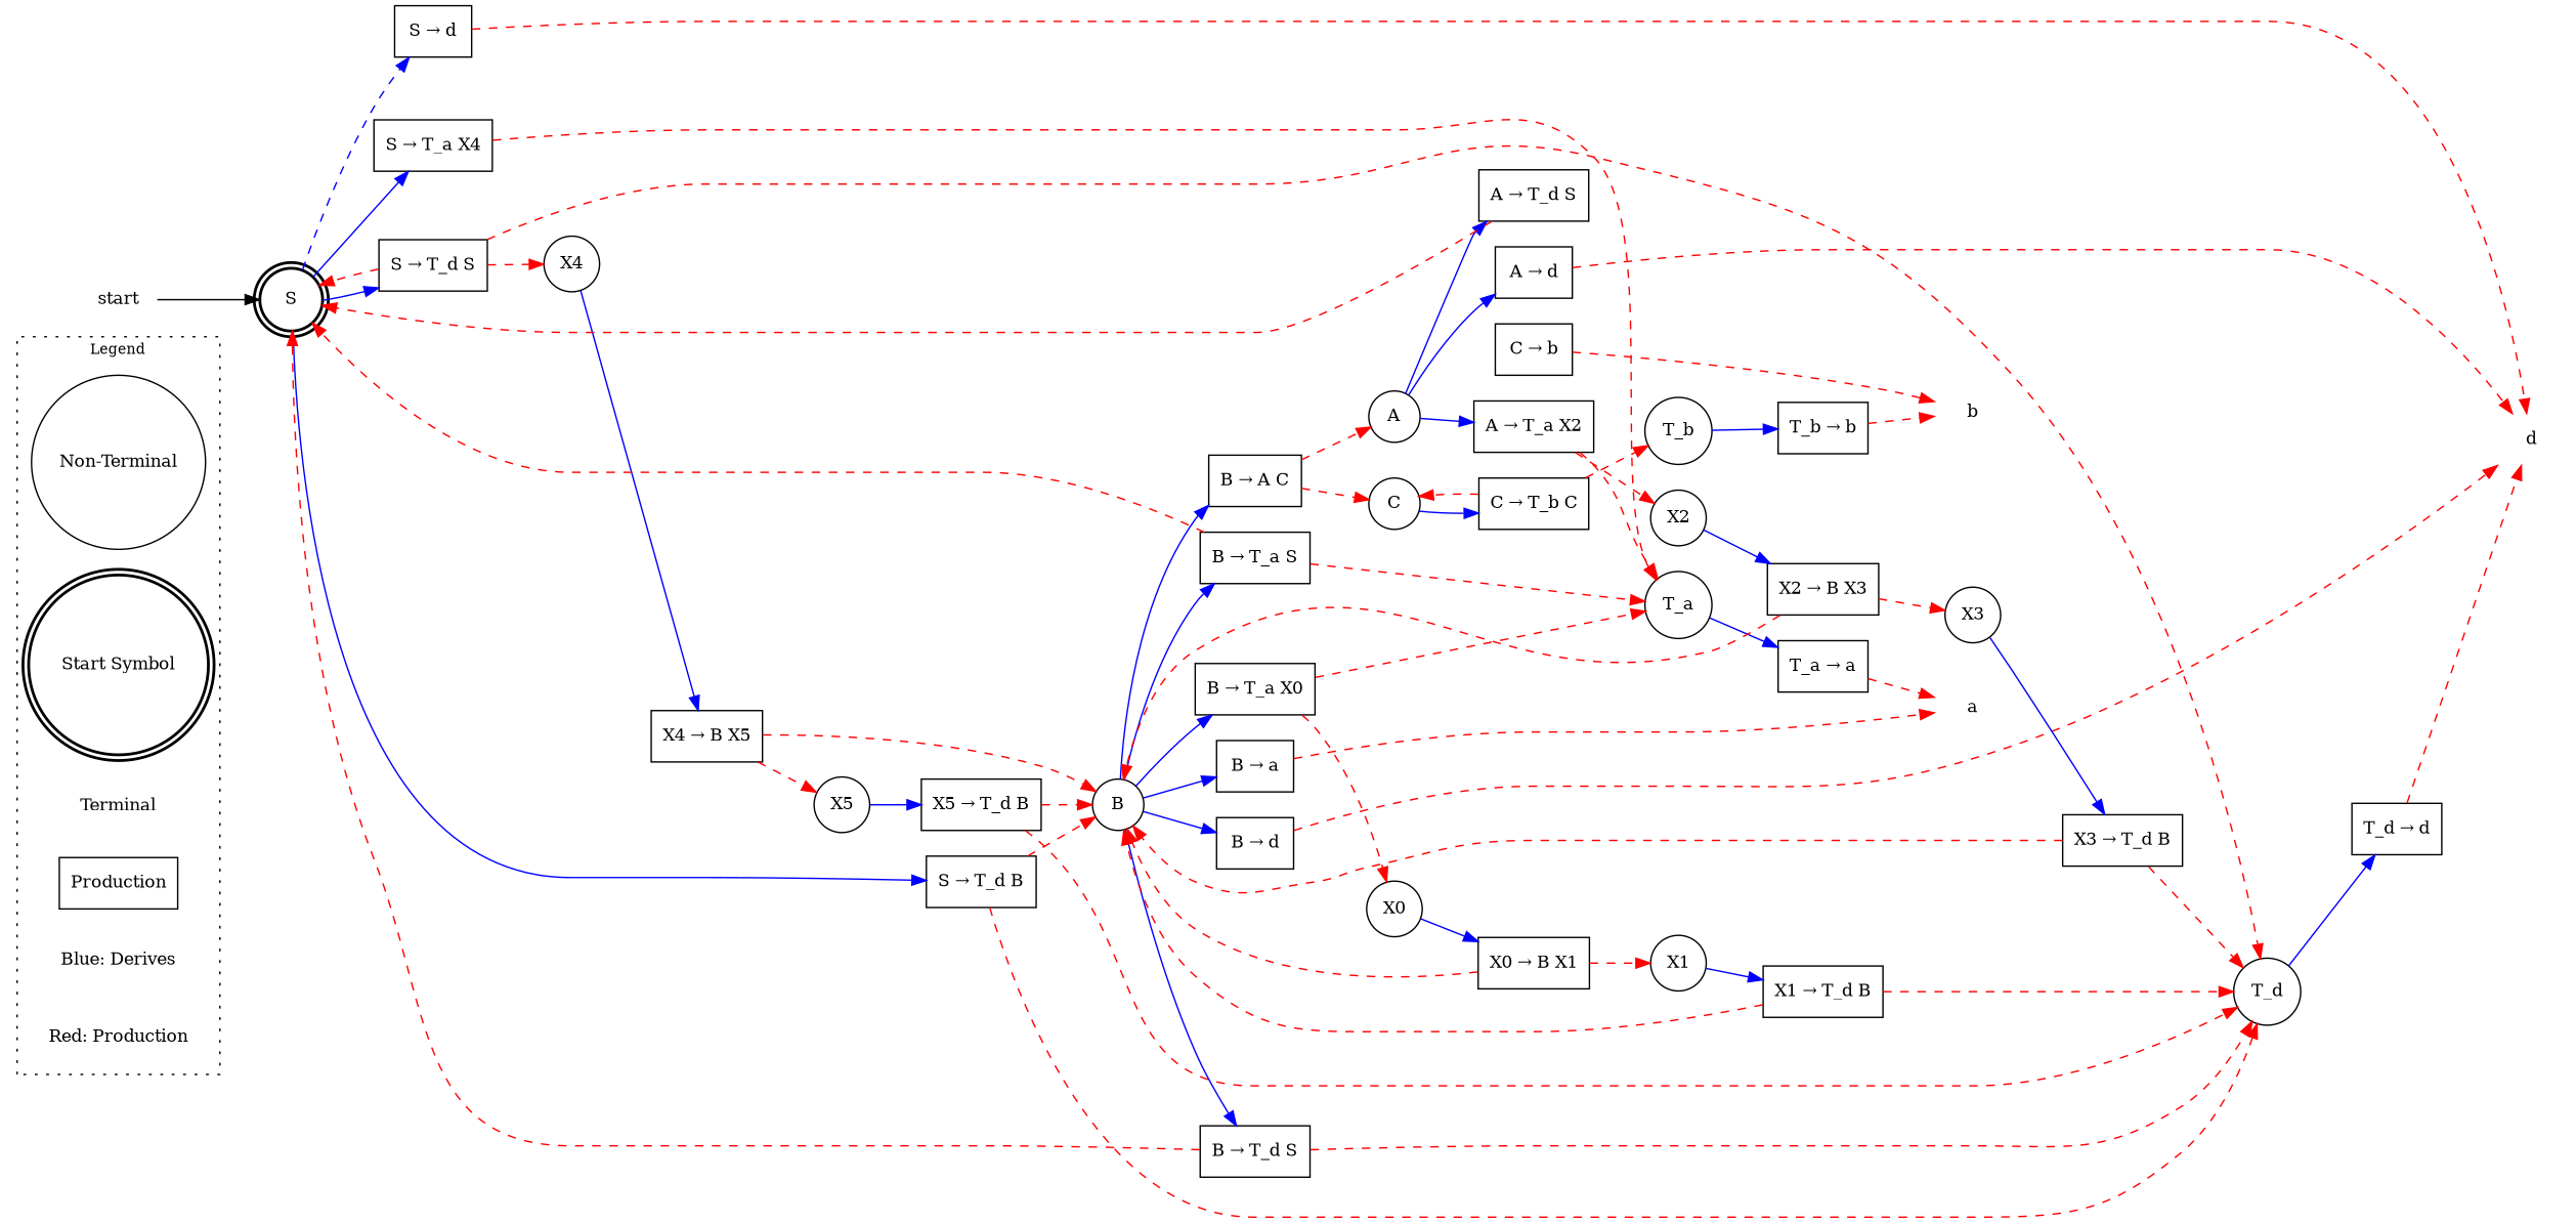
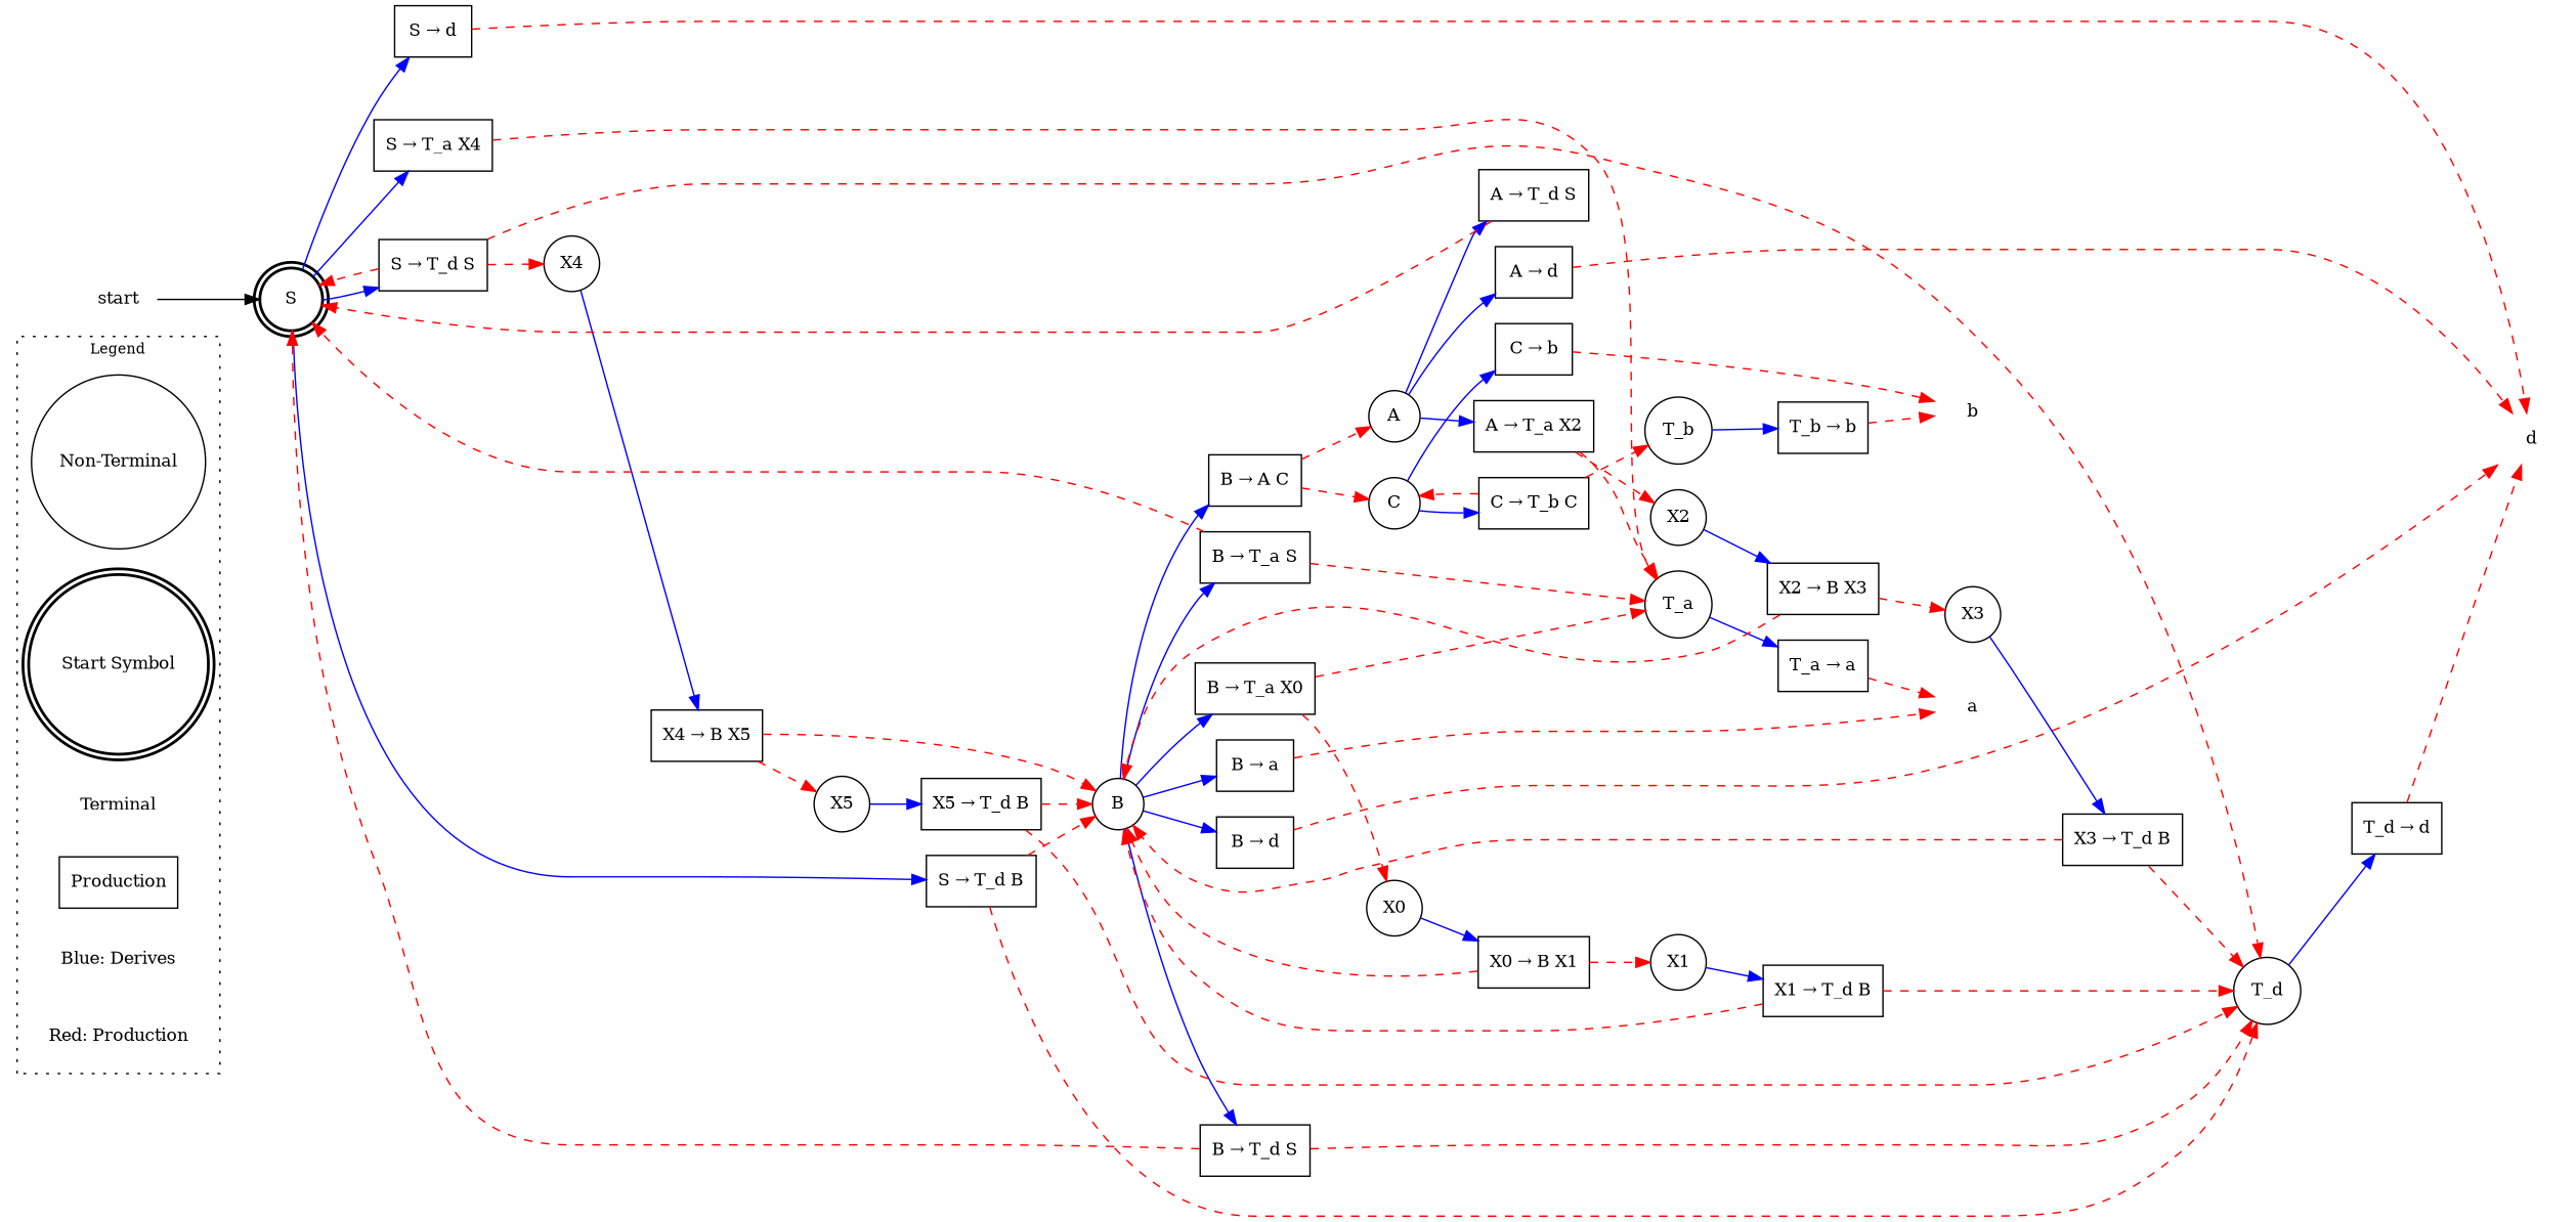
  digraph {
    fontname="DejaVu Serif"
    rankdir=LR
    node [fontname="DejaVu Serif" fontsize=12 shape=box]
    edge [fontname="DejaVu Serif" fontsize=10 color=red style=dashed]
    n1 [label="Non-Terminal" shape=circle]
    n2 [label="Start Symbol" peripheries=2 shape=circle style=bold]
    n3 [label=Terminal shape=plaintext]
    n4 [label=Production]
    n5 [label="Blue: Derives" shape=plaintext]
    n6 [label="Red: Production" shape=plaintext]
    start [shape=none]
    S [peripheries=2 shape=circle style=bold]
    n9 [label="S → d"]
    n10 [label="S → T_d S"]
    n11 [label="S → T_a X4"]
    n12 [label="S → T_d B"]
    d [shape=plaintext]
    T_d [shape=circle]
    X4 [shape=circle]
    T_a [shape=circle]
    B [shape=circle]
    A [shape=circle]
    n19 [label="A → d"]
    n20 [label="A → T_d S"]
    n21 [label="A → T_a X2"]
    X2 [shape=circle]
    n23 [label="B → a"]
    n24 [label="B → T_a S"]
    n25 [label="B → A C"]
    n26 [label="B → d"]
    n27 [label="B → T_d S"]
    n28 [label="B → T_a X0"]
    a [shape=plaintext]
    C [shape=circle]
    X0 [shape=circle]
    n32 [label="T_a → a"]
    T_b [shape=circle]
    n34 [label="T_b → b"]
    b [shape=plaintext]
    n36 [label="X0 → B X1"]
    X1 [shape=circle]
    n38 [label="C → T_b C"]
    n39 [label="C → b"]
    n40 [label="T_d → d"]
    n41 [label="X1 → T_d B"]
    n42 [label="X2 → B X3"]
    X3 [shape=circle]
    n44 [label="X3 → T_d B"]
    n45 [label="X4 → B X5"]
    X5 [shape=circle]
    n47 [label="X5 → T_d B"]
    subgraph cluster_1 {
      fontsize=10
      label=Legend
      style=dotted
      n1
      n2
      n3
      n4
      n5
      n6
    }
    start -> S [color="" style=""]
-   S -> n9 [color=blue]
+   S -> n9 [color=blue style=""]
    S -> n10 [color=blue style=""]
    S -> n11 [color=blue style=""]
    S -> n12 [color=blue style=""]
    n9 -> d
    n10 -> S
    n10 -> T_d
    n10 -> X4
    n11 -> T_a
    n12 -> T_d
    n12 -> B
    T_d -> n40 [color=blue style=""]
    X4 -> n45 [color=blue style=""]
    T_a -> n32 [color=blue style=""]
    B -> n23 [color=blue style=""]
    B -> n24 [color=blue style=""]
    B -> n25 [color=blue style=""]
    B -> n26 [color=blue style=""]
    B -> n27 [color=blue style=""]
    B -> n28 [color=blue style=""]
    A -> n19 [color=blue style=""]
    A -> n20 [color=blue style=""]
    A -> n21 [color=blue style=""]
    n19 -> d
    n20 -> S
    n21 -> T_a
    n21 -> X2
    X2 -> n42 [color=blue style=""]
    n23 -> a
    n24 -> S
    n24 -> T_a
    n25 -> A
    n25 -> C
    n26 -> d
    n27 -> S
    n27 -> T_d
    n28 -> T_a
    n28 -> X0
    C -> n38 [color=blue style=""]
+   C -> n39 [color=blue style=""]
    X0 -> n36 [color=blue style=""]
    n32 -> a
    T_b -> n34 [color=blue style=""]
    n34 -> b
    n36 -> B
    n36 -> X1
    X1 -> n41 [color=blue style=""]
    n38 -> C
    n38 -> T_b
    n39 -> b
    n40 -> d
    n41 -> T_d
    n41 -> B
    n42 -> B
    n42 -> X3
    X3 -> n44 [color=blue style=""]
    n44 -> T_d
    n44 -> B
    n45 -> B
    n45 -> X5
    X5 -> n47 [color=blue style=""]
    n47 -> T_d
    n47 -> B
  }
